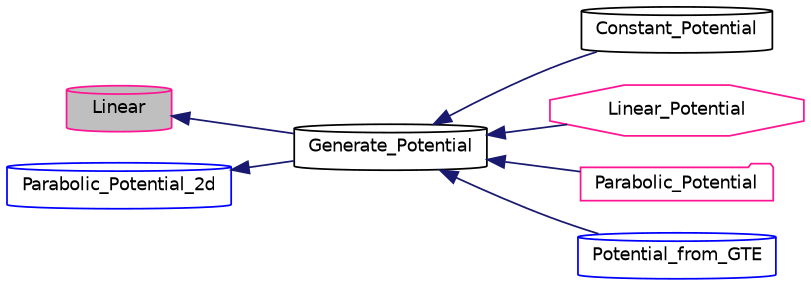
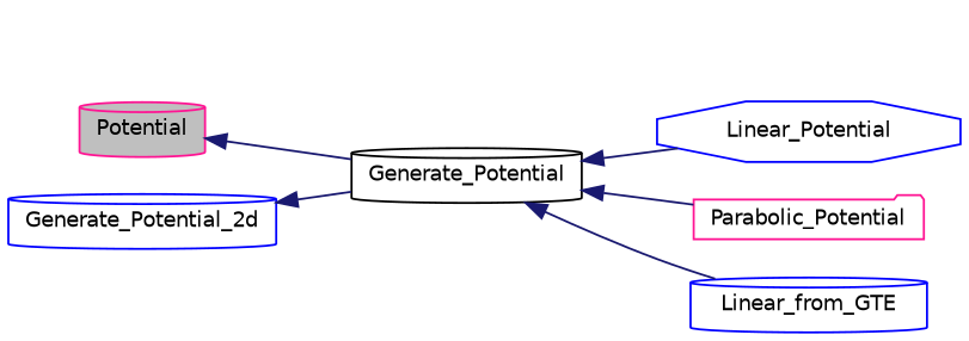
  digraph {
    rankdir=LR
    node [color=blue fillcolor=white fontname=Helvetica fontsize=10 shape=cylinder style=filled]
    edge [color=midnightblue dir=back fontname=Helvetica fontsize=10 labelfontname=Helvetica labelfontsize=10 style=solid]
-   n1 [color=deeppink fillcolor=grey75 fontcolor=black height=0.2 label=Linear width=0.4]
+   n1 [color=deeppink fillcolor=grey75 fontcolor=black height=0.2 label=Potential width=0.4]
    n2 [color=black height=0.2 label=Generate_Potential width=0.4]
-   n3 [color=black height=0.2 label=Constant_Potential width=0.4]
-   n4 [color=deeppink height=0.2 label=Linear_Potential shape=octagon width=0.4]
+   n4 [height=0.2 label=Linear_Potential shape=octagon width=0.4]
    n5 [color=deeppink height=0.2 label=Parabolic_Potential shape=folder width=0.4]
-   n6 [height=0.2 label=Potential_from_GTE width=0.4]
-   n7 [height=0.2 label=Parabolic_Potential_2d width=0.4]
+   n6 [height=0.2 label=Linear_from_GTE width=0.4]
+   n7 [height=0.2 label=Generate_Potential_2d width=0.4]
    n1 -> n2
-   n2 -> n3
    n2 -> n4
    n2 -> n5
    n2 -> n6
    n7 -> n2
  }
